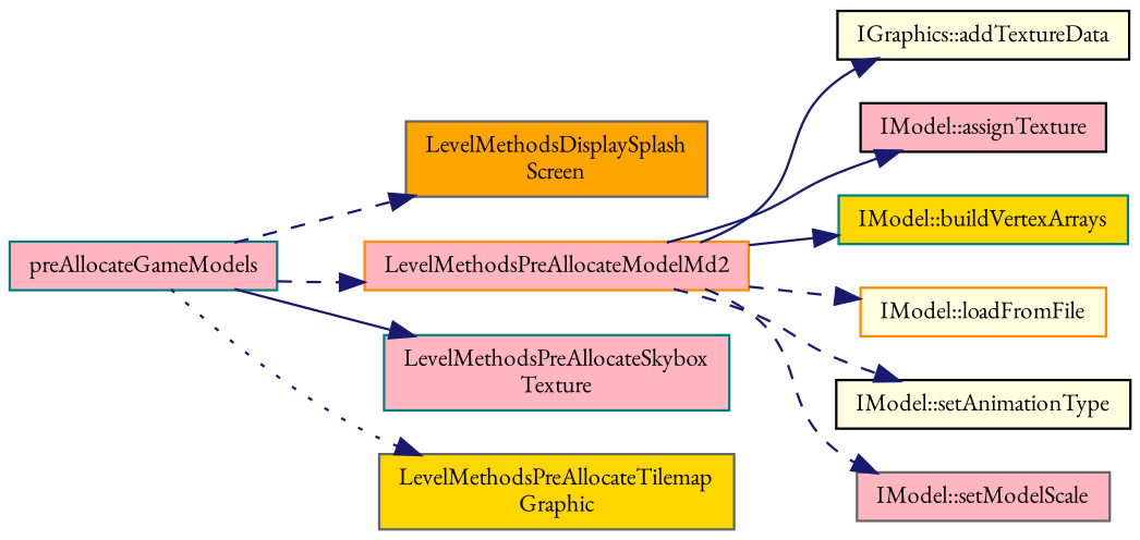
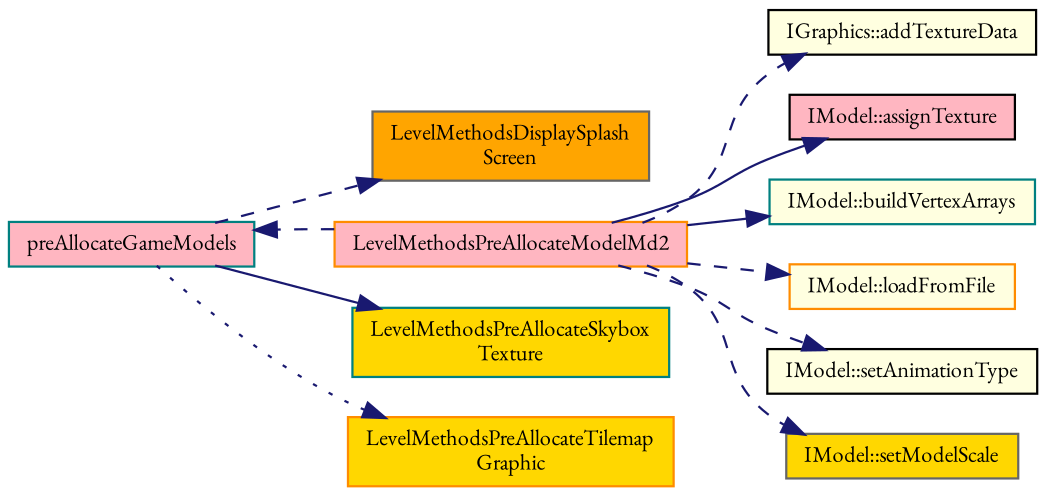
  digraph {
    fontname="EB Garamond"
    rankdir=LR
    node [color=teal fillcolor=lightpink fontname="EB Garamond" fontsize=10 shape=record style=filled]
    edge [color=midnightblue fontname="EB Garamond" fontsize=10 labelfontname=Helvetica labelfontsize=10 style=dashed]
    n1 [fontcolor=black height=0.2 label=preAllocateGameModels width=0.4]
    n2 [color=gray40 fillcolor=orange height=0.2 label="LevelMethodsDisplaySplash\lScreen" width=0.4]
    n3 [color=darkorange height=0.2 label=LevelMethodsPreAllocateModelMd2 width=0.4]
-   n4 [height=0.2 label="LevelMethodsPreAllocateSkybox\lTexture" width=0.4]
-   n5 [color=gray40 fillcolor=gold height=0.2 label="LevelMethodsPreAllocateTilemap\lGraphic" width=0.4]
+   n4 [fillcolor=gold height=0.2 label="LevelMethodsPreAllocateSkybox\lTexture" width=0.4]
+   n5 [color=darkorange fillcolor=gold height=0.2 label="LevelMethodsPreAllocateTilemap\lGraphic" width=0.4]
    n6 [color=black fillcolor=lightyellow height=0.2 label="IGraphics::addTextureData" width=0.4]
    n7 [color=black height=0.2 label="IModel::assignTexture" width=0.4]
-   n8 [fillcolor=gold height=0.2 label="IModel::buildVertexArrays" width=0.4]
+   n8 [fillcolor=lightyellow height=0.2 label="IModel::buildVertexArrays" width=0.4]
    n9 [color=darkorange fillcolor=lightyellow height=0.2 label="IModel::loadFromFile" width=0.4]
    n10 [color=black fillcolor=lightyellow height=0.2 label="IModel::setAnimationType" width=0.4]
-   n11 [color=gray40 height=0.2 label="IModel::setModelScale" width=0.4]
+   n11 [color=gray40 fillcolor=gold height=0.2 label="IModel::setModelScale" width=0.4]
    n1 -> n2
-   n1 -> n3
+   n3 -> n1
    n1 -> n4 [style=solid]
    n1 -> n5 [style=dotted]
-   n3 -> n6 [style=solid]
+   n3 -> n6
    n3 -> n7 [style=solid]
    n3 -> n8 [style=solid]
    n3 -> n9
    n3 -> n10
    n3 -> n11
  }
